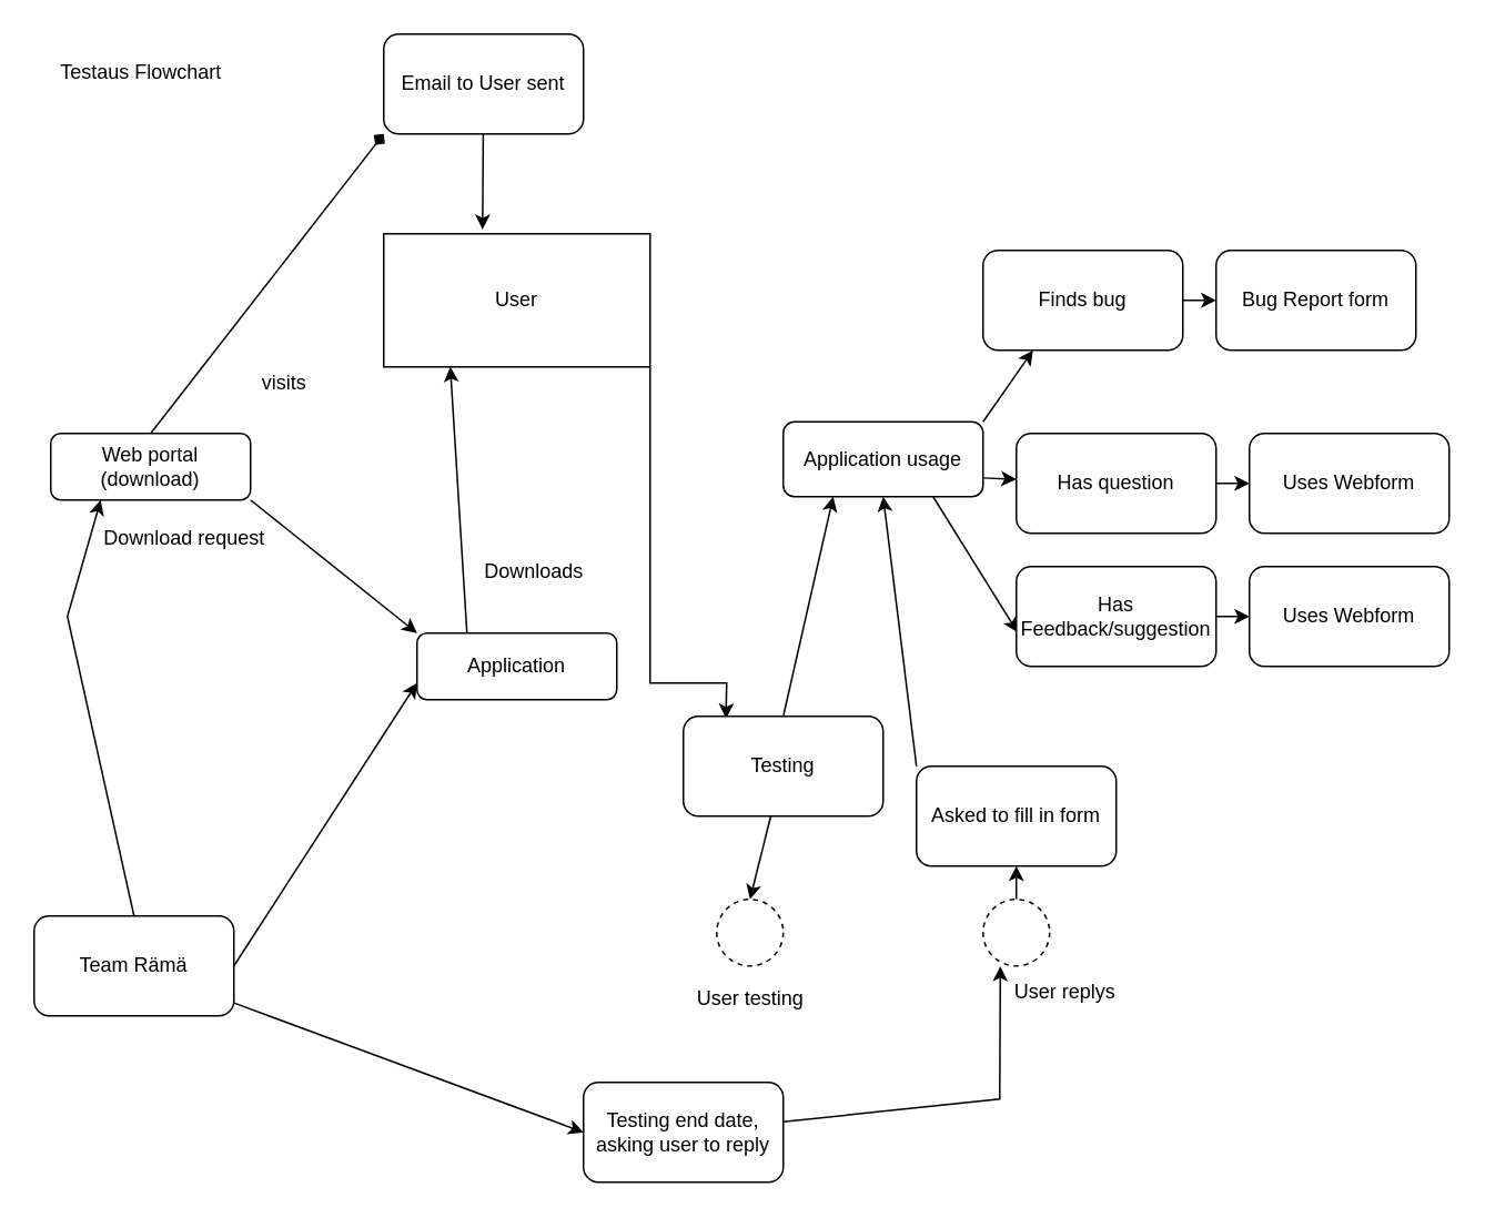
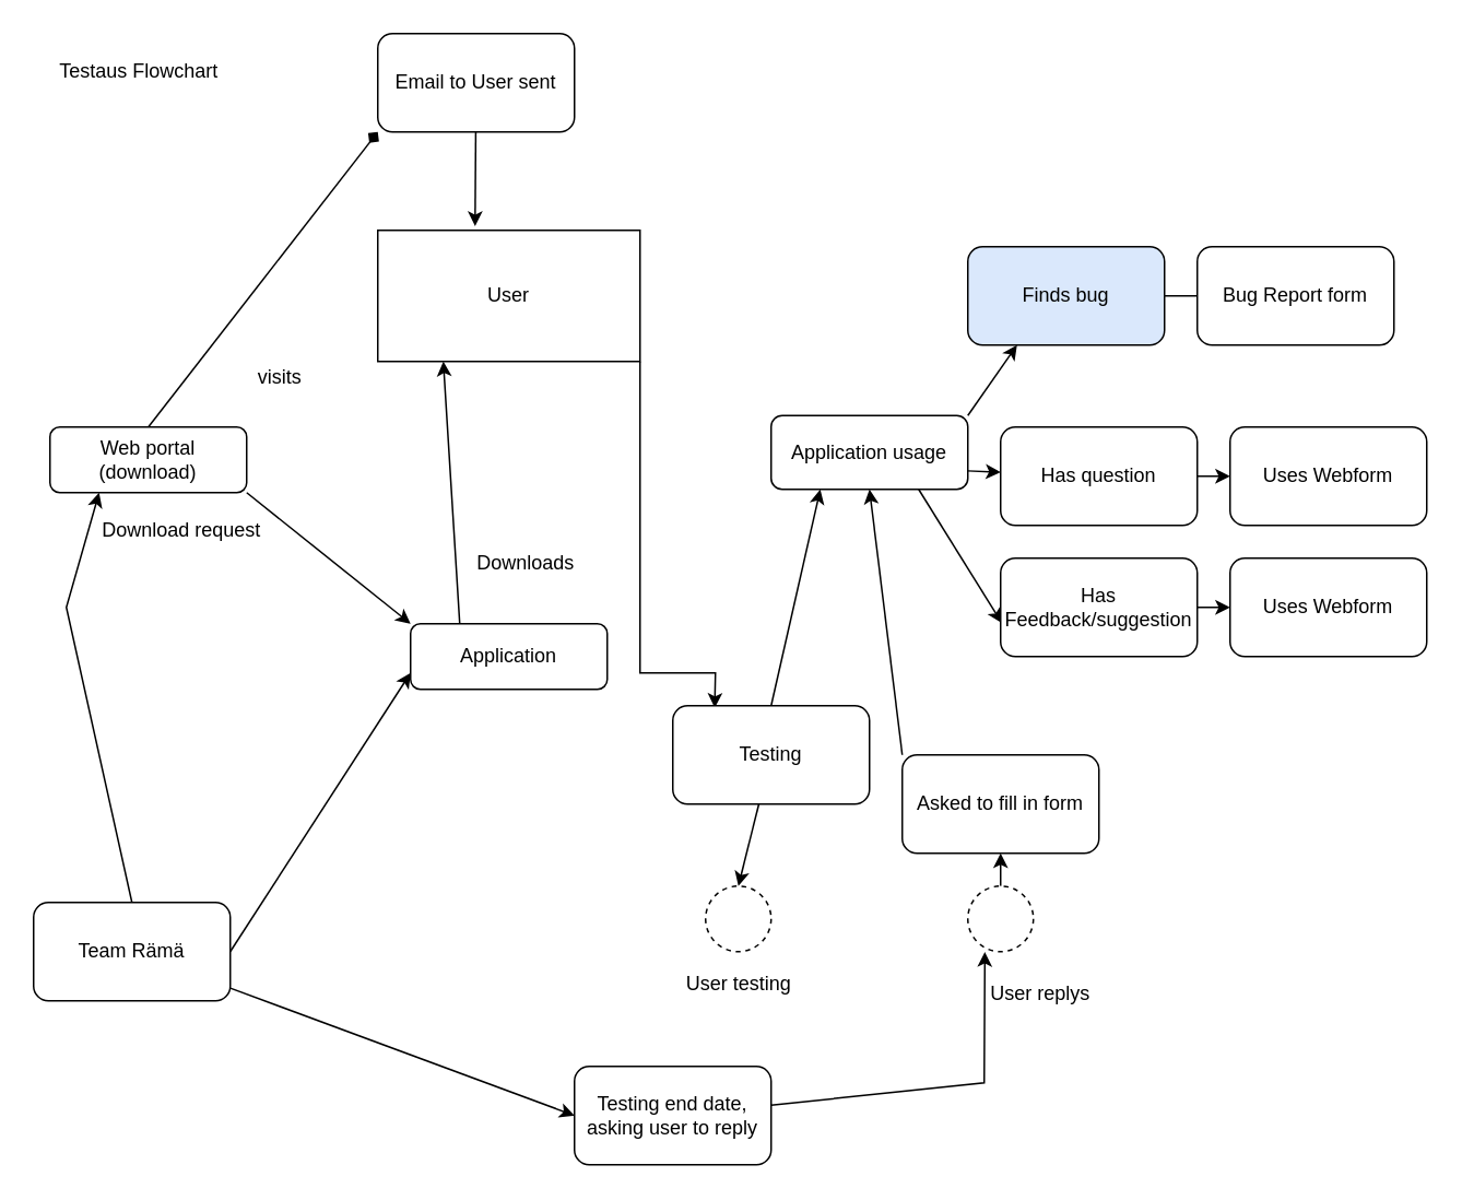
  <mxCell id="0" />
  <mxCell id="1" parent="0" />
  <mxCell id="2" style="edgeStyle=none;rounded=0;orthogonalLoop=1;jettySize=auto;html=1;exitX=1;exitY=1;exitDx=0;exitDy=0;entryX=0.213;entryY=0.021;entryDx=0;entryDy=0;entryPerimeter=0;" edge="1" parent="1" source="3" target="28"><mxGeometry relative="1" as="geometry"><Array as="points"><mxPoint x="390" y="410" /><mxPoint x="436" y="410" /></Array></mxGeometry></mxCell>
  <mxCell id="3" value="User" style="rounded=0;whiteSpace=wrap;html=1;" vertex="1" parent="1"><mxGeometry x="230" y="140" width="160" height="80" as="geometry" /></mxCell>
  <mxCell id="4" value="Testaus Flowchart" style="text;html=1;align=center;verticalAlign=middle;resizable=0;points=[];autosize=1;" vertex="1" parent="1"><mxGeometry x="24" y="33" width="120" height="20" as="geometry" /></mxCell>
  <mxCell id="5" style="edgeStyle=none;rounded=0;orthogonalLoop=1;jettySize=auto;html=1;exitX=0.25;exitY=0;exitDx=0;exitDy=0;entryX=0.25;entryY=1;entryDx=0;entryDy=0;" edge="1" parent="1" source="6" target="3"><mxGeometry relative="1" as="geometry" /></mxCell>
  <mxCell id="6" value="&lt;div&gt;Application&lt;/div&gt;" style="rounded=1;whiteSpace=wrap;html=1;" vertex="1" parent="1"><mxGeometry x="250" y="380" width="120" height="40" as="geometry" /></mxCell>
  <mxCell id="7" style="rounded=0;orthogonalLoop=1;jettySize=auto;html=1;exitX=1;exitY=1;exitDx=0;exitDy=0;entryX=0;entryY=0;entryDx=0;entryDy=0;" edge="1" parent="1" source="9" target="6"><mxGeometry relative="1" as="geometry" /></mxCell>
  <mxCell id="8" style="edgeStyle=none;rounded=0;orthogonalLoop=1;jettySize=auto;html=1;exitX=0.5;exitY=0;exitDx=0;exitDy=0;entryX=0;entryY=1;entryDx=0;entryDy=0;endArrow=diamond;" edge="1" parent="1" source="9" target="43"><mxGeometry relative="1" as="geometry" /></mxCell>
  <mxCell id="9" value="&lt;div&gt;Web portal (download)&lt;br&gt;&lt;/div&gt;" style="rounded=1;whiteSpace=wrap;html=1;" vertex="1" parent="1"><mxGeometry x="30" y="260" width="120" height="40" as="geometry" /></mxCell>
  <mxCell id="10" value="visits" style="text;html=1;align=center;verticalAlign=middle;resizable=0;points=[];autosize=1;" vertex="1" parent="1"><mxGeometry x="150" y="220" width="40" height="20" as="geometry" /></mxCell>
  <mxCell id="11" value="Download request" style="text;html=1;align=center;verticalAlign=middle;resizable=0;points=[];autosize=1;" vertex="1" parent="1"><mxGeometry x="50" y="313" width="120" height="20" as="geometry" /></mxCell>
  <mxCell id="12" value="Downloads" style="text;html=1;align=center;verticalAlign=middle;resizable=0;points=[];autosize=1;" vertex="1" parent="1"><mxGeometry x="280" y="333" width="80" height="20" as="geometry" /></mxCell>
- <mxCell id="13" style="edgeStyle=none;rounded=0;orthogonalLoop=1;jettySize=auto;html=1;exitX=1;exitY=0.5;exitDx=0;exitDy=0;entryX=0;entryY=0.5;entryDx=0;entryDy=0;" edge="1" parent="1" source="14" target="15"><mxGeometry relative="1" as="geometry" /></mxCell>
- <mxCell id="14" value="Finds bug" style="rounded=1;whiteSpace=wrap;html=1;" vertex="1" parent="1"><mxGeometry x="590" y="150" width="120" height="60" as="geometry" /></mxCell>
+ <mxCell id="13" style="edgeStyle=none;rounded=0;orthogonalLoop=1;jettySize=auto;html=1;exitX=1;exitY=0.5;exitDx=0;exitDy=0;entryX=0;entryY=0.5;entryDx=0;entryDy=0;endArrow=none;" edge="1" parent="1" source="14" target="15"><mxGeometry relative="1" as="geometry" /></mxCell>
+ <mxCell id="14" value="Finds bug" style="rounded=1;whiteSpace=wrap;html=1;fillColor=#dae8fc;" vertex="1" parent="1"><mxGeometry x="590" y="150" width="120" height="60" as="geometry" /></mxCell>
  <mxCell id="15" value="Bug Report form" style="rounded=1;whiteSpace=wrap;html=1;" vertex="1" parent="1"><mxGeometry x="730" y="150" width="120" height="60" as="geometry" /></mxCell>
  <mxCell id="16" style="edgeStyle=none;rounded=0;orthogonalLoop=1;jettySize=auto;html=1;exitX=1;exitY=0;exitDx=0;exitDy=0;entryX=0.25;entryY=1;entryDx=0;entryDy=0;" edge="1" parent="1" source="19" target="14"><mxGeometry relative="1" as="geometry" /></mxCell>
  <mxCell id="17" style="edgeStyle=none;rounded=0;orthogonalLoop=1;jettySize=auto;html=1;exitX=1;exitY=0.75;exitDx=0;exitDy=0;" edge="1" parent="1" source="19" target="21"><mxGeometry relative="1" as="geometry" /></mxCell>
  <mxCell id="18" style="edgeStyle=none;rounded=0;orthogonalLoop=1;jettySize=auto;html=1;exitX=0.75;exitY=1;exitDx=0;exitDy=0;entryX=0.006;entryY=0.659;entryDx=0;entryDy=0;entryPerimeter=0;" edge="1" parent="1" source="19" target="24"><mxGeometry relative="1" as="geometry" /></mxCell>
  <mxCell id="19" value="Application usage" style="rounded=1;whiteSpace=wrap;html=1;" vertex="1" parent="1"><mxGeometry x="470" y="253" width="120" height="45" as="geometry" /></mxCell>
  <mxCell id="20" style="edgeStyle=none;rounded=0;orthogonalLoop=1;jettySize=auto;html=1;exitX=1;exitY=0.5;exitDx=0;exitDy=0;entryX=0;entryY=0.5;entryDx=0;entryDy=0;" edge="1" parent="1" source="21" target="22"><mxGeometry relative="1" as="geometry" /></mxCell>
  <mxCell id="21" value="Has question " style="rounded=1;whiteSpace=wrap;html=1;" vertex="1" parent="1"><mxGeometry x="610" y="260" width="120" height="60" as="geometry" /></mxCell>
  <mxCell id="22" value="Uses Webform" style="rounded=1;whiteSpace=wrap;html=1;" vertex="1" parent="1"><mxGeometry x="750" y="260" width="120" height="60" as="geometry" /></mxCell>
  <mxCell id="23" style="edgeStyle=none;rounded=0;orthogonalLoop=1;jettySize=auto;html=1;exitX=1;exitY=0.5;exitDx=0;exitDy=0;" edge="1" parent="1" source="24" target="25"><mxGeometry relative="1" as="geometry" /></mxCell>
  <mxCell id="24" value="Has Feedback/suggestion" style="rounded=1;whiteSpace=wrap;html=1;" vertex="1" parent="1"><mxGeometry x="610" y="340" width="120" height="60" as="geometry" /></mxCell>
  <mxCell id="25" value="Uses Webform" style="rounded=1;whiteSpace=wrap;html=1;" vertex="1" parent="1"><mxGeometry x="750" y="340" width="120" height="60" as="geometry" /></mxCell>
  <mxCell id="26" style="edgeStyle=none;rounded=0;orthogonalLoop=1;jettySize=auto;html=1;entryX=0.5;entryY=0;entryDx=0;entryDy=0;" edge="1" parent="1" source="28" target="29"><mxGeometry relative="1" as="geometry" /></mxCell>
  <mxCell id="27" style="edgeStyle=none;rounded=0;orthogonalLoop=1;jettySize=auto;html=1;exitX=0.5;exitY=0;exitDx=0;exitDy=0;entryX=0.25;entryY=1;entryDx=0;entryDy=0;" edge="1" parent="1" source="28" target="19"><mxGeometry relative="1" as="geometry" /></mxCell>
  <mxCell id="28" value="&lt;div&gt;Testing &lt;br&gt;&lt;/div&gt;" style="rounded=1;whiteSpace=wrap;html=1;" vertex="1" parent="1"><mxGeometry x="410" y="430" width="120" height="60" as="geometry" /></mxCell>
  <mxCell id="29" value="" style="ellipse;whiteSpace=wrap;html=1;aspect=fixed;dashed=1;" vertex="1" parent="1"><mxGeometry x="430" y="540" width="40" height="40" as="geometry" /></mxCell>
  <mxCell id="30" value="User testing" style="text;html=1;align=center;verticalAlign=middle;resizable=0;points=[];autosize=1;" vertex="1" parent="1"><mxGeometry x="410" y="590" width="80" height="20" as="geometry" /></mxCell>
  <mxCell id="31" style="edgeStyle=none;rounded=0;orthogonalLoop=1;jettySize=auto;html=1;exitX=0.5;exitY=0;exitDx=0;exitDy=0;entryX=0.25;entryY=1;entryDx=0;entryDy=0;" edge="1" parent="1" source="34" target="9"><mxGeometry relative="1" as="geometry"><Array as="points"><mxPoint x="40" y="370" /></Array></mxGeometry></mxCell>
  <mxCell id="32" style="edgeStyle=none;rounded=0;orthogonalLoop=1;jettySize=auto;html=1;exitX=1;exitY=0.5;exitDx=0;exitDy=0;entryX=0;entryY=0.75;entryDx=0;entryDy=0;" edge="1" parent="1" source="34" target="6"><mxGeometry relative="1" as="geometry" /></mxCell>
  <mxCell id="33" style="edgeStyle=none;rounded=0;orthogonalLoop=1;jettySize=auto;html=1;" edge="1" parent="1" source="34"><mxGeometry relative="1" as="geometry"><mxPoint x="350" y="680" as="targetPoint" /></mxGeometry></mxCell>
  <mxCell id="34" value="Team Rämä" style="rounded=1;whiteSpace=wrap;html=1;" vertex="1" parent="1"><mxGeometry x="20" y="550" width="120" height="60" as="geometry" /></mxCell>
  <mxCell id="35" style="edgeStyle=none;rounded=0;orthogonalLoop=1;jettySize=auto;html=1;exitX=0.5;exitY=0;exitDx=0;exitDy=0;entryX=0.5;entryY=1;entryDx=0;entryDy=0;" edge="1" parent="1" source="36" target="41"><mxGeometry relative="1" as="geometry" /></mxCell>
  <mxCell id="36" value="" style="ellipse;whiteSpace=wrap;html=1;aspect=fixed;dashed=1;" vertex="1" parent="1"><mxGeometry x="590" y="540" width="40" height="40" as="geometry" /></mxCell>
  <mxCell id="37" style="edgeStyle=none;rounded=0;orthogonalLoop=1;jettySize=auto;html=1;entryX=0.26;entryY=1.005;entryDx=0;entryDy=0;entryPerimeter=0;" edge="1" parent="1" source="38" target="36"><mxGeometry relative="1" as="geometry"><Array as="points"><mxPoint x="600" y="660" /></Array></mxGeometry></mxCell>
  <mxCell id="38" value="Testing end date, asking user to reply " style="rounded=1;whiteSpace=wrap;html=1;" vertex="1" parent="1"><mxGeometry x="350" y="650" width="120" height="60" as="geometry" /></mxCell>
- <mxCell id="39" value="User replys" style="text;html=1;align=center;verticalAlign=middle;resizable=0;points=[];autosize=1;" vertex="1" parent="1"><mxGeometry x="599" y="586" width="80" height="20" as="geometry" /></mxCell>
+ <mxCell id="39" value="User replys" style="text;html=1;align=center;verticalAlign=middle;resizable=0;points=[];autosize=1;" vertex="1" parent="1"><mxGeometry x="594" y="596" width="80" height="20" as="geometry" /></mxCell>
  <mxCell id="40" style="edgeStyle=none;rounded=0;orthogonalLoop=1;jettySize=auto;html=1;exitX=0;exitY=0;exitDx=0;exitDy=0;entryX=0.5;entryY=1;entryDx=0;entryDy=0;" edge="1" parent="1" source="41" target="19"><mxGeometry relative="1" as="geometry" /></mxCell>
  <mxCell id="41" value="Asked to fill in form" style="rounded=1;whiteSpace=wrap;html=1;" vertex="1" parent="1"><mxGeometry x="550" y="460" width="120" height="60" as="geometry" /></mxCell>
  <mxCell id="42" style="edgeStyle=none;rounded=0;orthogonalLoop=1;jettySize=auto;html=1;entryX=0.371;entryY=-0.032;entryDx=0;entryDy=0;entryPerimeter=0;" edge="1" parent="1" source="43" target="3"><mxGeometry relative="1" as="geometry" /></mxCell>
  <mxCell id="43" value="Email to User sent" style="rounded=1;whiteSpace=wrap;html=1;" vertex="1" parent="1"><mxGeometry x="230" y="20" width="120" height="60" as="geometry" /></mxCell>
